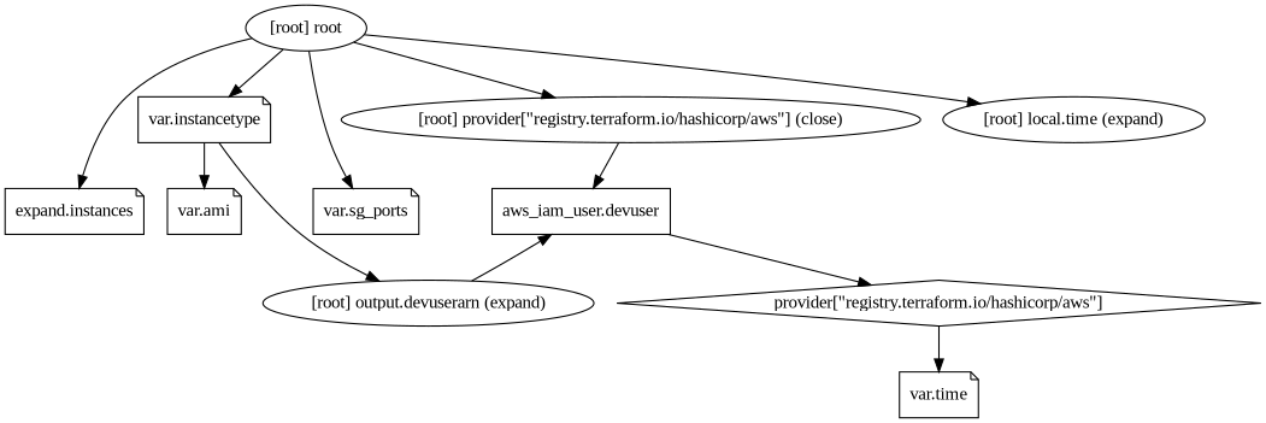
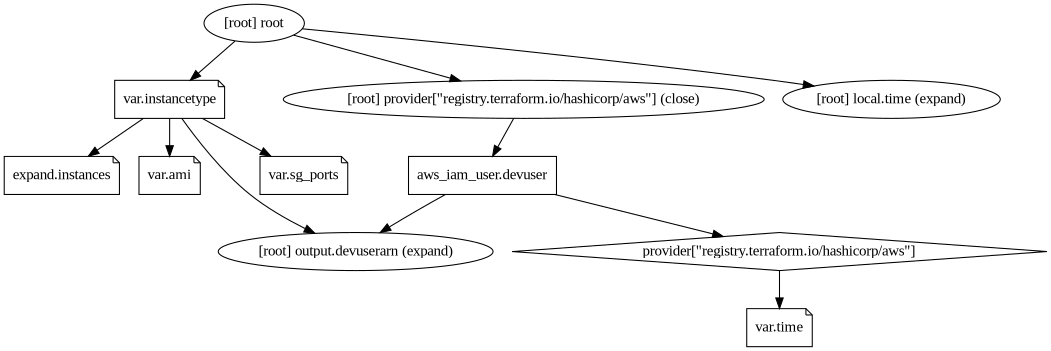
  digraph {
    compound=true
    fontname="Liberation Serif"
    newrank=true
    node [fontname="Liberation Serif" shape=note]
    edge [fontname="Liberation Serif"]
    n1 [label="aws_iam_user.devuser" shape=box]
    n2 [label="provider[\"registry.terraform.io/hashicorp/aws\"]" shape=diamond]
    n3 [label="var.time"]
    n4 [label="var.ami"]
    n5 [label="expand.instances"]
    n6 [label="var.instancetype"]
    n7 [label="var.sg_ports"]
    "[root] output.devuserarn (expand)" [shape=""]
    "[root] provider[\"registry.terraform.io/hashicorp/aws\"] (close)" [shape=""]
    "[root] root" [shape=""]
    "[root] local.time (expand)" [shape=""]
    subgraph sub_1 {
      n1
      n2
      n3
      n4
      n5
      n6
      n7
      "[root] output.devuserarn (expand)"
      "[root] provider[\"registry.terraform.io/hashicorp/aws\"] (close)"
      "[root] root"
      "[root] local.time (expand)"
    }
    n1 -> n2
    n2 -> n3
    n6 -> n4
    n6 -> "[root] output.devuserarn (expand)"
-   "[root] output.devuserarn (expand)" -> n1
+   n1 -> "[root] output.devuserarn (expand)"
    "[root] provider[\"registry.terraform.io/hashicorp/aws\"] (close)" -> n1
-   "[root] root" -> n5
+   n6 -> n5
    "[root] root" -> n6
-   "[root] root" -> n7
+   n6 -> n7
    "[root] root" -> "[root] provider[\"registry.terraform.io/hashicorp/aws\"] (close)"
    "[root] root" -> "[root] local.time (expand)"
  }
